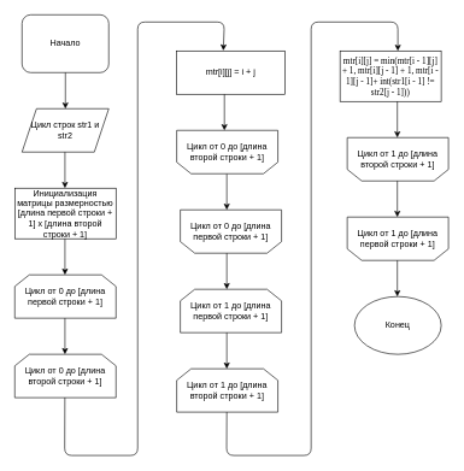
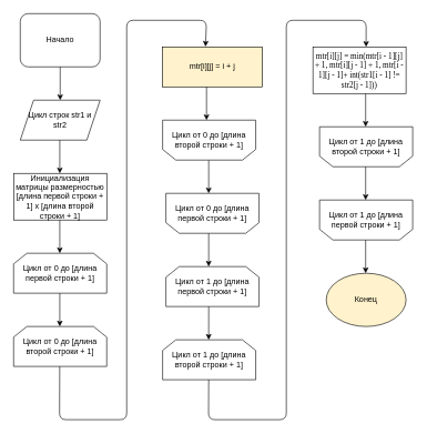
  <mxCell id="0" />
  <mxCell id="1" parent="0" />
  <mxCell id="2" value="Начало" style="whiteSpace=wrap;html=1;rounded=1;" vertex="1" parent="1"><mxGeometry x="30" y="20" width="120" height="80" as="geometry" /></mxCell>
  <mxCell id="3" value="Цикл строк str1 и str2" style="shape=parallelogram;perimeter=parallelogramPerimeter;whiteSpace=wrap;html=1;fixedSize=1;" vertex="1" parent="1"><mxGeometry x="30" y="150" width="120" height="60" as="geometry" /></mxCell>
  <mxCell id="4" value="" style="endArrow=classic;html=1;exitX=0.5;exitY=1;exitDx=0;exitDy=0;" edge="1" parent="1" source="2"><mxGeometry width="50" height="50" relative="1" as="geometry"><mxPoint x="110" y="250" as="sourcePoint" /><mxPoint x="90" y="150" as="targetPoint" /></mxGeometry></mxCell>
  <mxCell id="5" value="Инициализация матрицы размерностью [длина первой строки + 1] x [длина второй строки + 1]" style="rounded=0;whiteSpace=wrap;html=1;" vertex="1" parent="1"><mxGeometry x="20" y="260" width="140" height="70" as="geometry" /></mxCell>
  <mxCell id="6" value="" style="endArrow=classic;html=1;exitX=0.5;exitY=1;exitDx=0;exitDy=0;" edge="1" parent="1"><mxGeometry width="50" height="50" relative="1" as="geometry"><mxPoint x="89.41" y="210" as="sourcePoint" /><mxPoint x="89.41" y="260" as="targetPoint" /></mxGeometry></mxCell>
  <mxCell id="7" value="Цикл от 0 до [длина первой строки + 1]" style="shape=loopLimit;whiteSpace=wrap;html=1;" vertex="1" parent="1"><mxGeometry x="20" y="380" width="140" height="60" as="geometry" /></mxCell>
  <mxCell id="8" value="" style="endArrow=classic;html=1;exitX=0.5;exitY=1;exitDx=0;exitDy=0;" edge="1" parent="1"><mxGeometry width="50" height="50" relative="1" as="geometry"><mxPoint x="89.41" y="330" as="sourcePoint" /><mxPoint x="89.41" y="380" as="targetPoint" /></mxGeometry></mxCell>
  <mxCell id="9" value="" style="endArrow=classic;html=1;exitX=0.5;exitY=1;exitDx=0;exitDy=0;" edge="1" parent="1"><mxGeometry width="50" height="50" relative="1" as="geometry"><mxPoint x="89.41" y="440" as="sourcePoint" /><mxPoint x="89.41" y="490" as="targetPoint" /></mxGeometry></mxCell>
  <mxCell id="10" value="Цикл от 0 до [длина второй строки + 1]" style="shape=loopLimit;whiteSpace=wrap;html=1;" vertex="1" parent="1"><mxGeometry x="20" y="490" width="140" height="60" as="geometry" /></mxCell>
- <mxCell id="11" value="mtr[i][j] = i + j" style="rounded=0;whiteSpace=wrap;html=1;" vertex="1" parent="1"><mxGeometry x="244" y="70" width="150" height="60" as="geometry" /></mxCell>
+ <mxCell id="11" value="mtr[i][j] = i + j" style="rounded=0;whiteSpace=wrap;html=1;fillColor=#fff2cc;" vertex="1" parent="1"><mxGeometry x="244" y="70" width="150" height="60" as="geometry" /></mxCell>
  <mxCell id="12" value="" style="endArrow=classic;html=1;exitX=0.5;exitY=1;exitDx=0;exitDy=0;entryX=0.43;entryY=-0.007;entryDx=0;entryDy=0;entryPerimeter=0;" edge="1" parent="1" target="11"><mxGeometry width="50" height="50" relative="1" as="geometry"><mxPoint x="89.29" y="550" as="sourcePoint" /><mxPoint x="89.29" y="600" as="targetPoint" /><Array as="points"><mxPoint x="89" y="630" /><mxPoint x="190" y="630" /><mxPoint x="190" y="30" /><mxPoint x="310" y="30" /></Array></mxGeometry></mxCell>
  <mxCell id="13" value="" style="endArrow=classic;html=1;exitX=0.5;exitY=1;exitDx=0;exitDy=0;" edge="1" parent="1"><mxGeometry width="50" height="50" relative="1" as="geometry"><mxPoint x="313.29" y="240" as="sourcePoint" /><mxPoint x="313.29" y="290" as="targetPoint" /></mxGeometry></mxCell>
  <mxCell id="14" value="" style="endArrow=classic;html=1;exitX=0.5;exitY=1;exitDx=0;exitDy=0;" edge="1" parent="1"><mxGeometry width="50" height="50" relative="1" as="geometry"><mxPoint x="310" y="130" as="sourcePoint" /><mxPoint x="310" y="180" as="targetPoint" /></mxGeometry></mxCell>
  <mxCell id="15" value="Цикл от 0 до [длина второй строки + 1]" style="shape=loopLimit;whiteSpace=wrap;html=1;direction=west;" vertex="1" parent="1"><mxGeometry x="244" y="180" width="140" height="60" as="geometry" /></mxCell>
  <mxCell id="16" value="Цикл от 0 до [длина первой строки + 1]" style="shape=loopLimit;whiteSpace=wrap;html=1;direction=west;" vertex="1" parent="1"><mxGeometry x="249" y="290" width="140" height="60" as="geometry" /></mxCell>
  <mxCell id="17" value="Цикл от 1 до [длина первой строки + 1]" style="shape=loopLimit;whiteSpace=wrap;html=1;" vertex="1" parent="1"><mxGeometry x="249" y="400" width="140" height="60" as="geometry" /></mxCell>
  <mxCell id="18" value="" style="endArrow=classic;html=1;exitX=0.5;exitY=1;exitDx=0;exitDy=0;" edge="1" parent="1"><mxGeometry width="50" height="50" relative="1" as="geometry"><mxPoint x="313.29" y="350" as="sourcePoint" /><mxPoint x="313.29" y="400" as="targetPoint" /></mxGeometry></mxCell>
  <mxCell id="19" value="Цикл от 1 до [длина второй строки + 1]" style="shape=loopLimit;whiteSpace=wrap;html=1;" vertex="1" parent="1"><mxGeometry x="244" y="510" width="140" height="60" as="geometry" /></mxCell>
  <mxCell id="20" value="" style="endArrow=classic;html=1;exitX=0.5;exitY=1;exitDx=0;exitDy=0;" edge="1" parent="1"><mxGeometry width="50" height="50" relative="1" as="geometry"><mxPoint x="313.29" y="460" as="sourcePoint" /><mxPoint x="313.29" y="510" as="targetPoint" /></mxGeometry></mxCell>
  <mxCell id="21" value="&lt;p class=&quot;MsoNormal&quot; style=&quot;margin: 0cm ; font-family: &amp;#34;times new roman&amp;#34; , serif&quot;&gt;mtr[i][j] = min(mtr[i - 1][j] + 1, mtr[i][j - 1] + 1,&amp;nbsp;mtr[i - 1][j - 1]+ int(str1[i - 1] != str2[j - 1]))&lt;br&gt;&lt;/p&gt;&lt;p class=&quot;MsoNormal&quot; style=&quot;margin: 0cm ; font-family: &amp;#34;times new roman&amp;#34; , serif&quot;&gt;&lt;font size=&quot;3&quot; style=&quot;font-size: 15px&quot;&gt;&lt;/font&gt;&lt;/p&gt;" style="rounded=0;whiteSpace=wrap;html=1;" vertex="1" parent="1"><mxGeometry x="470" y="70" width="140" height="70" as="geometry" /></mxCell>
  <mxCell id="22" value="" style="endArrow=classic;html=1;exitX=0.5;exitY=1;exitDx=0;exitDy=0;" edge="1" parent="1"><mxGeometry width="50" height="50" relative="1" as="geometry"><mxPoint x="549.29" y="140" as="sourcePoint" /><mxPoint x="549.29" y="190" as="targetPoint" /></mxGeometry></mxCell>
  <mxCell id="23" value="Цикл от 1 до [длина второй строки + 1]" style="shape=loopLimit;whiteSpace=wrap;html=1;direction=west;" vertex="1" parent="1"><mxGeometry x="480" y="190" width="140" height="60" as="geometry" /></mxCell>
  <mxCell id="24" value="" style="endArrow=classic;html=1;exitX=0.5;exitY=1;exitDx=0;exitDy=0;" edge="1" parent="1"><mxGeometry width="50" height="50" relative="1" as="geometry"><mxPoint x="549.29" y="250" as="sourcePoint" /><mxPoint x="549.29" y="300" as="targetPoint" /></mxGeometry></mxCell>
  <mxCell id="25" value="Цикл от 1 до [длина первой строки + 1]" style="shape=loopLimit;whiteSpace=wrap;html=1;direction=west;" vertex="1" parent="1"><mxGeometry x="480" y="300" width="140" height="60" as="geometry" /></mxCell>
  <mxCell id="26" value="" style="endArrow=classic;html=1;exitX=0.5;exitY=1;exitDx=0;exitDy=0;" edge="1" parent="1"><mxGeometry width="50" height="50" relative="1" as="geometry"><mxPoint x="549.29" y="360" as="sourcePoint" /><mxPoint x="549.29" y="410" as="targetPoint" /></mxGeometry></mxCell>
- <mxCell id="27" value="Конец" style="ellipse;whiteSpace=wrap;html=1;" vertex="1" parent="1"><mxGeometry x="490" y="410" width="120" height="80" as="geometry" /></mxCell>
+ <mxCell id="27" value="Конец" style="ellipse;whiteSpace=wrap;html=1;fillColor=#fff2cc;" vertex="1" parent="1"><mxGeometry x="490" y="410" width="120" height="80" as="geometry" /></mxCell>
  <mxCell id="28" style="edgeStyle=orthogonalEdgeStyle;rounded=0;orthogonalLoop=1;jettySize=auto;html=1;exitX=0.5;exitY=0;exitDx=0;exitDy=0;" edge="1" parent="1" source="15" target="15"><mxGeometry relative="1" as="geometry" /></mxCell>
  <mxCell id="29" value="" style="endArrow=classic;html=1;exitX=0.5;exitY=1;exitDx=0;exitDy=0;" edge="1" parent="1"><mxGeometry width="50" height="50" relative="1" as="geometry"><mxPoint x="313.29" y="570" as="sourcePoint" /><mxPoint x="550" y="70" as="targetPoint" /><Array as="points"><mxPoint x="313" y="630" /><mxPoint x="430" y="630" /><mxPoint x="430" y="30" /><mxPoint x="550" y="30" /></Array></mxGeometry></mxCell>
